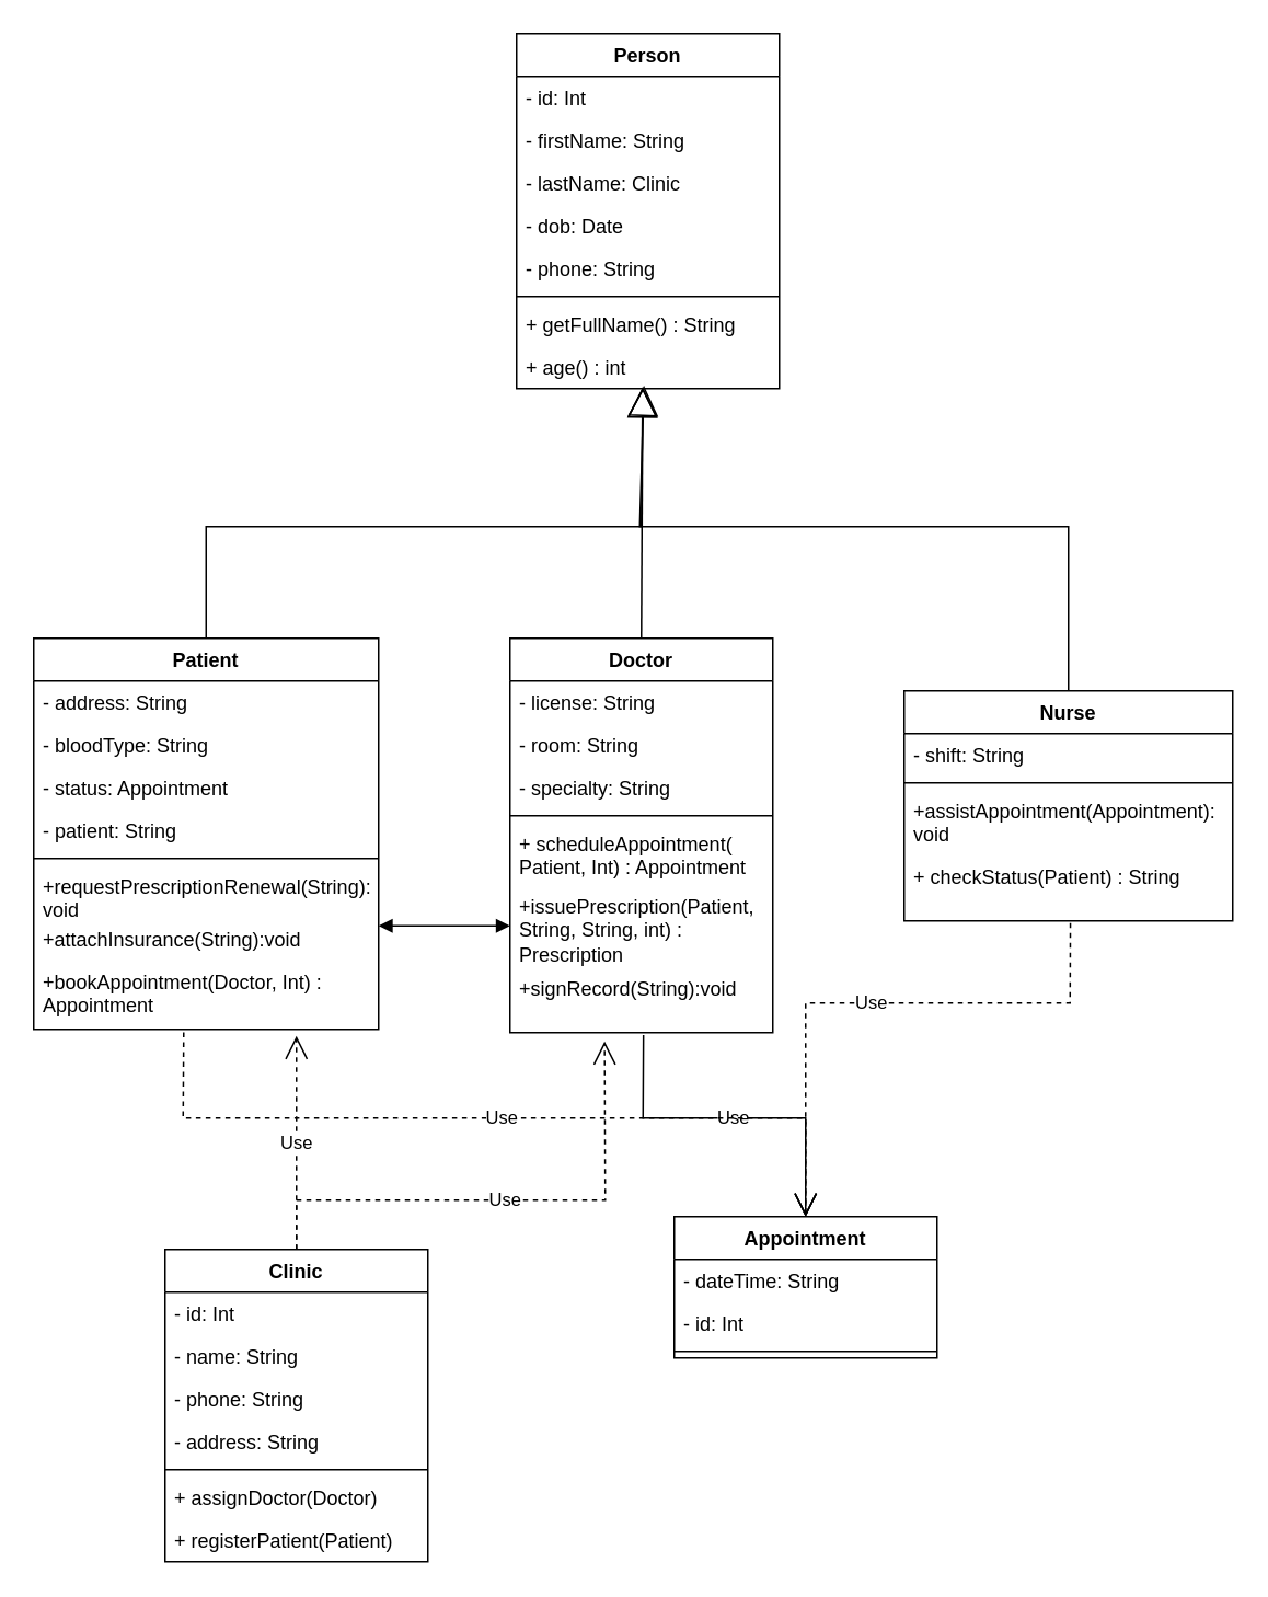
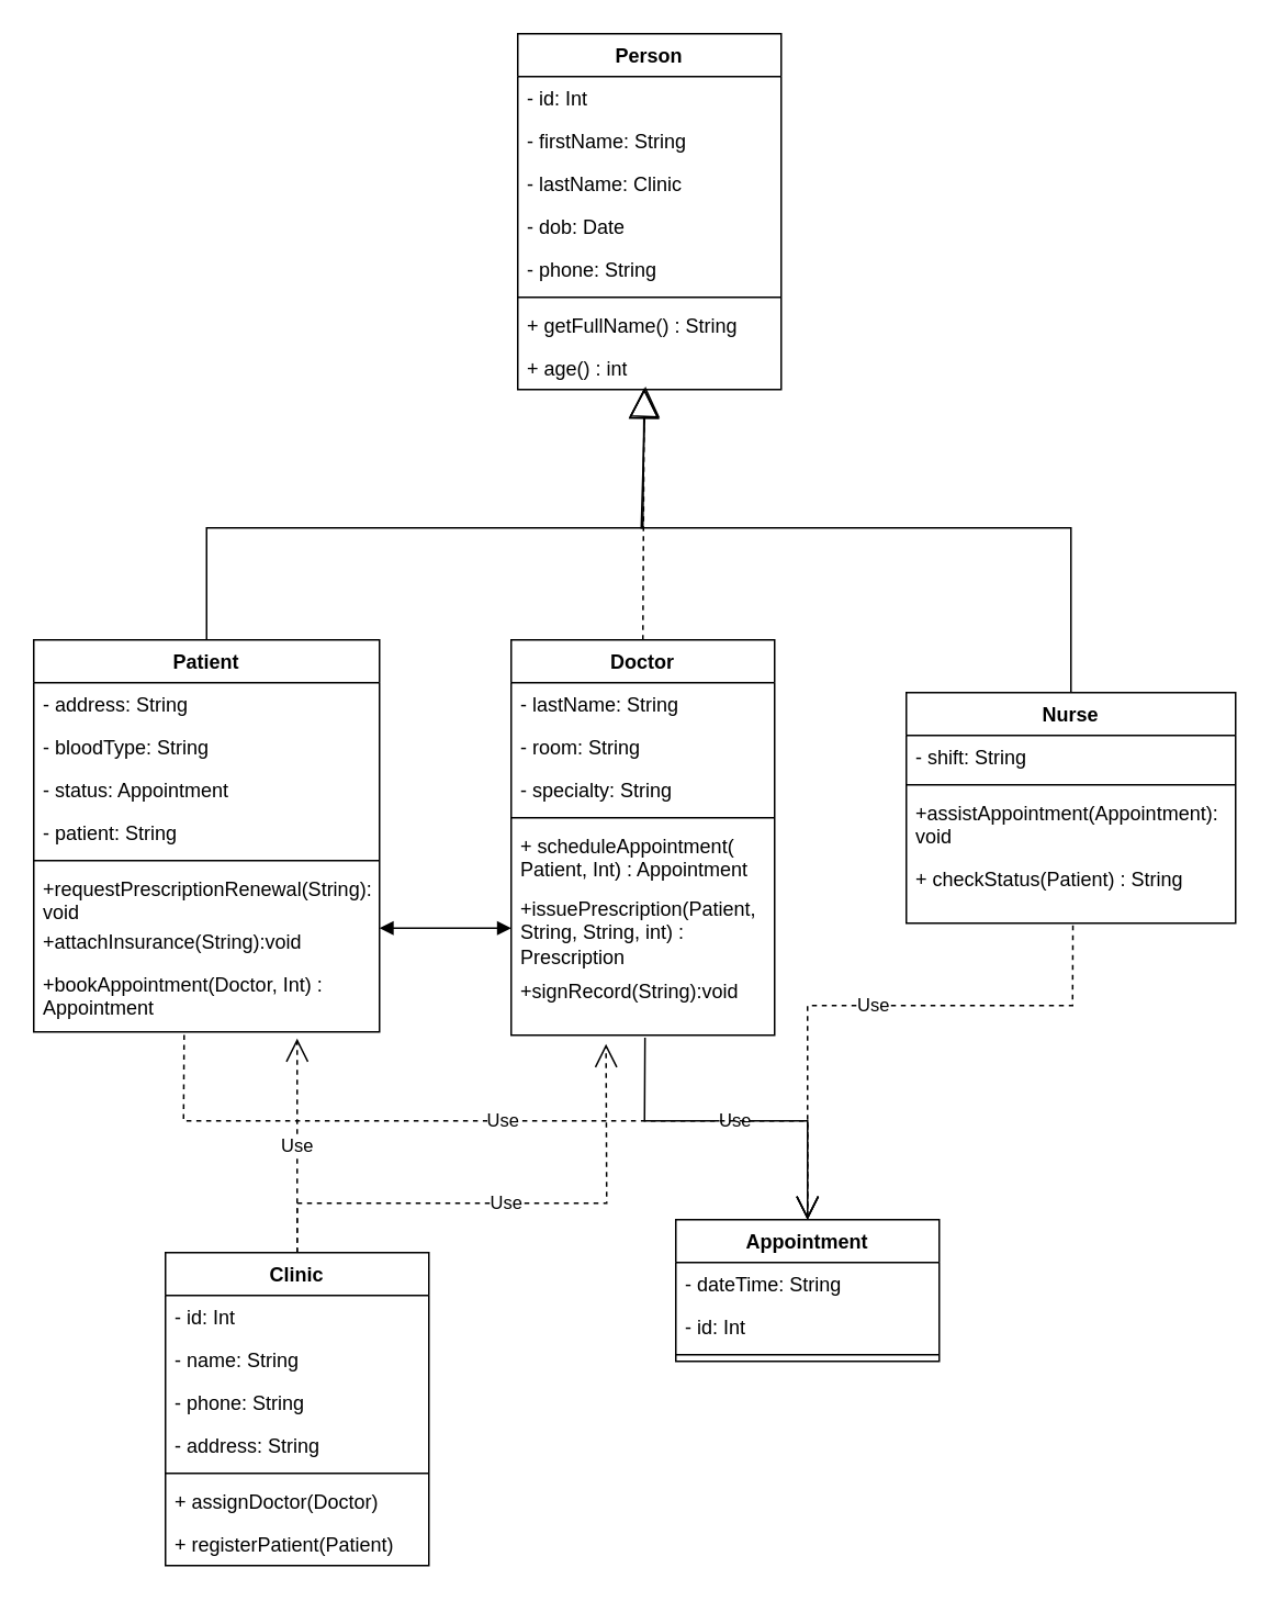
  <mxCell id="0" />
  <mxCell id="1" parent="0" />
  <mxCell id="2" value="Person" style="swimlane;fontStyle=1;align=center;verticalAlign=top;childLayout=stackLayout;horizontal=1;startSize=26;horizontalStack=0;resizeParent=1;resizeParentMax=0;resizeLast=0;collapsible=1;marginBottom=0;whiteSpace=wrap;html=1;" vertex="1" parent="1"><mxGeometry x="314" y="20" width="160" height="216" as="geometry" /></mxCell>
  <mxCell id="3" value="- id: Int" style="text;strokeColor=none;fillColor=none;align=left;verticalAlign=top;spacingLeft=4;spacingRight=4;overflow=hidden;rotatable=0;points=[[0,0.5],[1,0.5]];portConstraint=eastwest;whiteSpace=wrap;html=1;" vertex="1" parent="2"><mxGeometry y="26" width="160" height="26" as="geometry" /></mxCell>
  <mxCell id="4" value="- firstName: String" style="text;strokeColor=none;fillColor=none;align=left;verticalAlign=top;spacingLeft=4;spacingRight=4;overflow=hidden;rotatable=0;points=[[0,0.5],[1,0.5]];portConstraint=eastwest;whiteSpace=wrap;html=1;" vertex="1" parent="2"><mxGeometry y="52" width="160" height="26" as="geometry" /></mxCell>
  <mxCell id="5" value="- lastName: Clinic" style="text;strokeColor=none;fillColor=none;align=left;verticalAlign=top;spacingLeft=4;spacingRight=4;overflow=hidden;rotatable=0;points=[[0,0.5],[1,0.5]];portConstraint=eastwest;whiteSpace=wrap;html=1;" vertex="1" parent="2"><mxGeometry y="78" width="160" height="26" as="geometry" /></mxCell>
  <mxCell id="6" value="- dob: Date" style="text;strokeColor=none;fillColor=none;align=left;verticalAlign=top;spacingLeft=4;spacingRight=4;overflow=hidden;rotatable=0;points=[[0,0.5],[1,0.5]];portConstraint=eastwest;whiteSpace=wrap;html=1;" vertex="1" parent="2"><mxGeometry y="104" width="160" height="26" as="geometry" /></mxCell>
  <mxCell id="7" value="- phone: String" style="text;strokeColor=none;fillColor=none;align=left;verticalAlign=top;spacingLeft=4;spacingRight=4;overflow=hidden;rotatable=0;points=[[0,0.5],[1,0.5]];portConstraint=eastwest;whiteSpace=wrap;html=1;" vertex="1" parent="2"><mxGeometry y="130" width="160" height="26" as="geometry" /></mxCell>
  <mxCell id="8" value="" style="line;strokeWidth=1;fillColor=none;align=left;verticalAlign=middle;spacingTop=-1;spacingLeft=3;spacingRight=3;rotatable=0;labelPosition=right;points=[];portConstraint=eastwest;strokeColor=inherit;" vertex="1" parent="2"><mxGeometry y="156" width="160" height="8" as="geometry" /></mxCell>
  <mxCell id="9" value="+ getFullName() : String" style="text;strokeColor=none;fillColor=none;align=left;verticalAlign=top;spacingLeft=4;spacingRight=4;overflow=hidden;rotatable=0;points=[[0,0.5],[1,0.5]];portConstraint=eastwest;whiteSpace=wrap;html=1;" vertex="1" parent="2"><mxGeometry y="164" width="160" height="26" as="geometry" /></mxCell>
  <mxCell id="10" value="+ age() : int" style="text;strokeColor=none;fillColor=none;align=left;verticalAlign=top;spacingLeft=4;spacingRight=4;overflow=hidden;rotatable=0;points=[[0,0.5],[1,0.5]];portConstraint=eastwest;whiteSpace=wrap;html=1;" vertex="1" parent="2"><mxGeometry y="190" width="160" height="26" as="geometry" /></mxCell>
  <mxCell id="11" value="Patient" style="swimlane;fontStyle=1;align=center;verticalAlign=top;childLayout=stackLayout;horizontal=1;startSize=26;horizontalStack=0;resizeParent=1;resizeParentMax=0;resizeLast=0;collapsible=1;marginBottom=0;whiteSpace=wrap;html=1;" vertex="1" parent="1"><mxGeometry x="20" y="388" width="210" height="238" as="geometry" /></mxCell>
  <mxCell id="12" value="- address: String" style="text;strokeColor=none;fillColor=none;align=left;verticalAlign=top;spacingLeft=4;spacingRight=4;overflow=hidden;rotatable=0;points=[[0,0.5],[1,0.5]];portConstraint=eastwest;whiteSpace=wrap;html=1;" vertex="1" parent="11"><mxGeometry y="26" width="210" height="26" as="geometry" /></mxCell>
  <mxCell id="13" value="- bloodType: String" style="text;strokeColor=none;fillColor=none;align=left;verticalAlign=top;spacingLeft=4;spacingRight=4;overflow=hidden;rotatable=0;points=[[0,0.5],[1,0.5]];portConstraint=eastwest;whiteSpace=wrap;html=1;" vertex="1" parent="11"><mxGeometry y="52" width="210" height="26" as="geometry" /></mxCell>
  <mxCell id="14" value="- status: Appointment" style="text;strokeColor=none;fillColor=none;align=left;verticalAlign=top;spacingLeft=4;spacingRight=4;overflow=hidden;rotatable=0;points=[[0,0.5],[1,0.5]];portConstraint=eastwest;whiteSpace=wrap;html=1;" vertex="1" parent="11"><mxGeometry y="78" width="210" height="26" as="geometry" /></mxCell>
  <mxCell id="15" value="- patient: String" style="text;strokeColor=none;fillColor=none;align=left;verticalAlign=top;spacingLeft=4;spacingRight=4;overflow=hidden;rotatable=0;points=[[0,0.5],[1,0.5]];portConstraint=eastwest;whiteSpace=wrap;html=1;" vertex="1" parent="11"><mxGeometry y="104" width="210" height="26" as="geometry" /></mxCell>
  <mxCell id="16" value="" style="line;strokeWidth=1;fillColor=none;align=left;verticalAlign=middle;spacingTop=-1;spacingLeft=3;spacingRight=3;rotatable=0;labelPosition=right;points=[];portConstraint=eastwest;strokeColor=inherit;" vertex="1" parent="11"><mxGeometry y="130" width="210" height="8" as="geometry" /></mxCell>
  <mxCell id="17" value="+requestPrescriptionRenewal(String): void" style="text;strokeColor=none;fillColor=none;align=left;verticalAlign=top;spacingLeft=4;spacingRight=4;overflow=hidden;rotatable=0;points=[[0,0.5],[1,0.5]];portConstraint=eastwest;whiteSpace=wrap;html=1;" vertex="1" parent="11"><mxGeometry y="138" width="210" height="32" as="geometry" /></mxCell>
  <mxCell id="18" value="+attachInsurance(String):void" style="text;strokeColor=none;fillColor=none;align=left;verticalAlign=top;spacingLeft=4;spacingRight=4;overflow=hidden;rotatable=0;points=[[0,0.5],[1,0.5]];portConstraint=eastwest;whiteSpace=wrap;html=1;" vertex="1" parent="11"><mxGeometry y="170" width="210" height="26" as="geometry" /></mxCell>
  <mxCell id="19" value="+bookAppointment(Doctor, Int) : Appointment" style="text;strokeColor=none;fillColor=none;align=left;verticalAlign=top;spacingLeft=4;spacingRight=4;overflow=hidden;rotatable=0;points=[[0,0.5],[1,0.5]];portConstraint=eastwest;whiteSpace=wrap;html=1;" vertex="1" parent="11"><mxGeometry y="196" width="210" height="42" as="geometry" /></mxCell>
  <mxCell id="20" value="Doctor" style="swimlane;fontStyle=1;align=center;verticalAlign=top;childLayout=stackLayout;horizontal=1;startSize=26;horizontalStack=0;resizeParent=1;resizeParentMax=0;resizeLast=0;collapsible=1;marginBottom=0;whiteSpace=wrap;html=1;" vertex="1" parent="1"><mxGeometry x="310" y="388" width="160" height="240" as="geometry" /></mxCell>
- <mxCell id="21" value="- license: String" style="text;strokeColor=none;fillColor=none;align=left;verticalAlign=top;spacingLeft=4;spacingRight=4;overflow=hidden;rotatable=0;points=[[0,0.5],[1,0.5]];portConstraint=eastwest;whiteSpace=wrap;html=1;" vertex="1" parent="20"><mxGeometry y="26" width="160" height="26" as="geometry" /></mxCell>
+ <mxCell id="21" value="- lastName: String" style="text;strokeColor=none;fillColor=none;align=left;verticalAlign=top;spacingLeft=4;spacingRight=4;overflow=hidden;rotatable=0;points=[[0,0.5],[1,0.5]];portConstraint=eastwest;whiteSpace=wrap;html=1;" vertex="1" parent="20"><mxGeometry y="26" width="160" height="26" as="geometry" /></mxCell>
  <mxCell id="22" value="- room: String" style="text;strokeColor=none;fillColor=none;align=left;verticalAlign=top;spacingLeft=4;spacingRight=4;overflow=hidden;rotatable=0;points=[[0,0.5],[1,0.5]];portConstraint=eastwest;whiteSpace=wrap;html=1;" vertex="1" parent="20"><mxGeometry y="52" width="160" height="26" as="geometry" /></mxCell>
  <mxCell id="23" value="- specialty: String" style="text;strokeColor=none;fillColor=none;align=left;verticalAlign=top;spacingLeft=4;spacingRight=4;overflow=hidden;rotatable=0;points=[[0,0.5],[1,0.5]];portConstraint=eastwest;whiteSpace=wrap;html=1;" vertex="1" parent="20"><mxGeometry y="78" width="160" height="26" as="geometry" /></mxCell>
  <mxCell id="24" value="" style="line;strokeWidth=1;fillColor=none;align=left;verticalAlign=middle;spacingTop=-1;spacingLeft=3;spacingRight=3;rotatable=0;labelPosition=right;points=[];portConstraint=eastwest;strokeColor=inherit;" vertex="1" parent="20"><mxGeometry y="104" width="160" height="8" as="geometry" /></mxCell>
  <mxCell id="25" value="+ scheduleAppointment( Patient, Int) : Appointment" style="text;strokeColor=none;fillColor=none;align=left;verticalAlign=top;spacingLeft=4;spacingRight=4;overflow=hidden;rotatable=0;points=[[0,0.5],[1,0.5]];portConstraint=eastwest;whiteSpace=wrap;html=1;" vertex="1" parent="20"><mxGeometry y="112" width="160" height="38" as="geometry" /></mxCell>
  <mxCell id="26" value="+issuePrescription(Patient, String, String, int) : Prescription" style="text;strokeColor=none;fillColor=none;align=left;verticalAlign=top;spacingLeft=4;spacingRight=4;overflow=hidden;rotatable=0;points=[[0,0.5],[1,0.5]];portConstraint=eastwest;whiteSpace=wrap;html=1;" vertex="1" parent="20"><mxGeometry y="150" width="160" height="50" as="geometry" /></mxCell>
  <mxCell id="27" value="+signRecord(String):void" style="text;strokeColor=none;fillColor=none;align=left;verticalAlign=top;spacingLeft=4;spacingRight=4;overflow=hidden;rotatable=0;points=[[0,0.5],[1,0.5]];portConstraint=eastwest;whiteSpace=wrap;html=1;" vertex="1" parent="20"><mxGeometry y="200" width="160" height="40" as="geometry" /></mxCell>
  <mxCell id="28" value="Nurse" style="swimlane;fontStyle=1;align=center;verticalAlign=top;childLayout=stackLayout;horizontal=1;startSize=26;horizontalStack=0;resizeParent=1;resizeParentMax=0;resizeLast=0;collapsible=1;marginBottom=0;whiteSpace=wrap;html=1;" vertex="1" parent="1"><mxGeometry x="550" y="420" width="200" height="140" as="geometry" /></mxCell>
  <mxCell id="29" value="- shift: String" style="text;strokeColor=none;fillColor=none;align=left;verticalAlign=top;spacingLeft=4;spacingRight=4;overflow=hidden;rotatable=0;points=[[0,0.5],[1,0.5]];portConstraint=eastwest;whiteSpace=wrap;html=1;" vertex="1" parent="28"><mxGeometry y="26" width="200" height="26" as="geometry" /></mxCell>
  <mxCell id="30" value="" style="line;strokeWidth=1;fillColor=none;align=left;verticalAlign=middle;spacingTop=-1;spacingLeft=3;spacingRight=3;rotatable=0;labelPosition=right;points=[];portConstraint=eastwest;strokeColor=inherit;" vertex="1" parent="28"><mxGeometry y="52" width="200" height="8" as="geometry" /></mxCell>
  <mxCell id="31" value="&lt;div&gt;+assistAppointment(Appointment):&lt;/div&gt;&lt;div&gt;void&lt;/div&gt;" style="text;strokeColor=none;fillColor=none;align=left;verticalAlign=top;spacingLeft=4;spacingRight=4;overflow=hidden;rotatable=0;points=[[0,0.5],[1,0.5]];portConstraint=eastwest;whiteSpace=wrap;html=1;" vertex="1" parent="28"><mxGeometry y="60" width="200" height="40" as="geometry" /></mxCell>
  <mxCell id="32" value="+ checkStatus(Patient) : String" style="text;strokeColor=none;fillColor=none;align=left;verticalAlign=top;spacingLeft=4;spacingRight=4;overflow=hidden;rotatable=0;points=[[0,0.5],[1,0.5]];portConstraint=eastwest;whiteSpace=wrap;html=1;" vertex="1" parent="28"><mxGeometry y="100" width="200" height="40" as="geometry" /></mxCell>
  <mxCell id="33" value="Appointment" style="swimlane;fontStyle=1;align=center;verticalAlign=top;childLayout=stackLayout;horizontal=1;startSize=26;horizontalStack=0;resizeParent=1;resizeParentMax=0;resizeLast=0;collapsible=1;marginBottom=0;whiteSpace=wrap;html=1;" vertex="1" parent="1"><mxGeometry x="410" y="740" width="160" height="86" as="geometry" /></mxCell>
  <mxCell id="34" value="- dateTime: String" style="text;strokeColor=none;fillColor=none;align=left;verticalAlign=top;spacingLeft=4;spacingRight=4;overflow=hidden;rotatable=0;points=[[0,0.5],[1,0.5]];portConstraint=eastwest;whiteSpace=wrap;html=1;" vertex="1" parent="33"><mxGeometry y="26" width="160" height="26" as="geometry" /></mxCell>
  <mxCell id="35" value="- id: Int" style="text;strokeColor=none;fillColor=none;align=left;verticalAlign=top;spacingLeft=4;spacingRight=4;overflow=hidden;rotatable=0;points=[[0,0.5],[1,0.5]];portConstraint=eastwest;whiteSpace=wrap;html=1;" vertex="1" parent="33"><mxGeometry y="52" width="160" height="26" as="geometry" /></mxCell>
  <mxCell id="36" value="" style="line;strokeWidth=1;fillColor=none;align=left;verticalAlign=middle;spacingTop=-1;spacingLeft=3;spacingRight=3;rotatable=0;labelPosition=right;points=[];portConstraint=eastwest;strokeColor=inherit;" vertex="1" parent="33"><mxGeometry y="78" width="160" height="8" as="geometry" /></mxCell>
  <mxCell id="37" value="Clinic" style="swimlane;fontStyle=1;align=center;verticalAlign=top;childLayout=stackLayout;horizontal=1;startSize=26;horizontalStack=0;resizeParent=1;resizeParentMax=0;resizeLast=0;collapsible=1;marginBottom=0;whiteSpace=wrap;html=1;" vertex="1" parent="1"><mxGeometry x="100" y="760" width="160" height="190" as="geometry" /></mxCell>
  <mxCell id="38" value="- id: Int" style="text;strokeColor=none;fillColor=none;align=left;verticalAlign=top;spacingLeft=4;spacingRight=4;overflow=hidden;rotatable=0;points=[[0,0.5],[1,0.5]];portConstraint=eastwest;whiteSpace=wrap;html=1;" vertex="1" parent="37"><mxGeometry y="26" width="160" height="26" as="geometry" /></mxCell>
  <mxCell id="39" value="- name: String" style="text;strokeColor=none;fillColor=none;align=left;verticalAlign=top;spacingLeft=4;spacingRight=4;overflow=hidden;rotatable=0;points=[[0,0.5],[1,0.5]];portConstraint=eastwest;whiteSpace=wrap;html=1;" vertex="1" parent="37"><mxGeometry y="52" width="160" height="26" as="geometry" /></mxCell>
  <mxCell id="40" value="- phone: String" style="text;strokeColor=none;fillColor=none;align=left;verticalAlign=top;spacingLeft=4;spacingRight=4;overflow=hidden;rotatable=0;points=[[0,0.5],[1,0.5]];portConstraint=eastwest;whiteSpace=wrap;html=1;" vertex="1" parent="37"><mxGeometry y="78" width="160" height="26" as="geometry" /></mxCell>
  <mxCell id="41" value="- address: String" style="text;strokeColor=none;fillColor=none;align=left;verticalAlign=top;spacingLeft=4;spacingRight=4;overflow=hidden;rotatable=0;points=[[0,0.5],[1,0.5]];portConstraint=eastwest;whiteSpace=wrap;html=1;" vertex="1" parent="37"><mxGeometry y="104" width="160" height="26" as="geometry" /></mxCell>
  <mxCell id="42" value="" style="line;strokeWidth=1;fillColor=none;align=left;verticalAlign=middle;spacingTop=-1;spacingLeft=3;spacingRight=3;rotatable=0;labelPosition=right;points=[];portConstraint=eastwest;strokeColor=inherit;" vertex="1" parent="37"><mxGeometry y="130" width="160" height="8" as="geometry" /></mxCell>
  <mxCell id="43" value="+ assignDoctor(Doctor)" style="text;strokeColor=none;fillColor=none;align=left;verticalAlign=top;spacingLeft=4;spacingRight=4;overflow=hidden;rotatable=0;points=[[0,0.5],[1,0.5]];portConstraint=eastwest;whiteSpace=wrap;html=1;" vertex="1" parent="37"><mxGeometry y="138" width="160" height="26" as="geometry" /></mxCell>
  <mxCell id="44" value="+ registerPatient(Patient)" style="text;strokeColor=none;fillColor=none;align=left;verticalAlign=top;spacingLeft=4;spacingRight=4;overflow=hidden;rotatable=0;points=[[0,0.5],[1,0.5]];portConstraint=eastwest;whiteSpace=wrap;html=1;" vertex="1" parent="37"><mxGeometry y="164" width="160" height="26" as="geometry" /></mxCell>
  <mxCell id="45" value="Use" style="endArrow=open;endSize=12;dashed=1;html=1;rounded=0;exitX=0.506;exitY=1.033;exitDx=0;exitDy=0;exitPerimeter=0;entryX=0.5;entryY=0;entryDx=0;entryDy=0;" edge="1" parent="1" source="32" target="33"><mxGeometry width="160" relative="1" as="geometry"><mxPoint x="430" y="660" as="sourcePoint" /><mxPoint x="590" y="660" as="targetPoint" /><Array as="points"><mxPoint x="651" y="610" /><mxPoint x="490" y="610" /></Array></mxGeometry></mxCell>
  <mxCell id="46" value="Use" style="endArrow=open;endSize=12;dashed=0;html=1;rounded=0;entryX=0.5;entryY=0;entryDx=0;entryDy=0;exitX=0.508;exitY=1.039;exitDx=0;exitDy=0;exitPerimeter=0;" edge="1" parent="1" source="27" target="33"><mxGeometry width="160" relative="1" as="geometry"><mxPoint x="250" y="560" as="sourcePoint" /><mxPoint x="410" y="560" as="targetPoint" /><Array as="points"><mxPoint x="391" y="680" /><mxPoint x="490" y="680" /></Array></mxGeometry></mxCell>
  <mxCell id="47" value="Use" style="endArrow=open;endSize=12;dashed=1;html=1;rounded=0;exitX=0.435;exitY=1.042;exitDx=0;exitDy=0;exitPerimeter=0;" edge="1" parent="1" source="19"><mxGeometry width="160" relative="1" as="geometry"><mxPoint x="60" y="690" as="sourcePoint" /><mxPoint x="490" y="740" as="targetPoint" /><Array as="points"><mxPoint x="111" y="680" /><mxPoint x="490" y="680" /></Array></mxGeometry></mxCell>
  <mxCell id="48" value="" style="endArrow=block;endSize=16;endFill=0;html=1;rounded=0;exitX=0.5;exitY=0;exitDx=0;exitDy=0;entryX=0.48;entryY=0.966;entryDx=0;entryDy=0;entryPerimeter=0;" edge="1" parent="1" source="11" target="10"><mxGeometry width="160" relative="1" as="geometry"><mxPoint x="80" y="300" as="sourcePoint" /><mxPoint x="390" y="230" as="targetPoint" /><Array as="points"><mxPoint x="125" y="320" /><mxPoint x="390" y="320" /></Array></mxGeometry></mxCell>
- <mxCell id="49" value="" style="endArrow=block;endSize=16;endFill=0;html=1;rounded=0;exitX=0.5;exitY=0;exitDx=0;exitDy=0;entryX=0.48;entryY=0.966;entryDx=0;entryDy=0;entryPerimeter=0;" edge="1" parent="1" source="20" target="10"><mxGeometry width="160" relative="1" as="geometry"><mxPoint x="440" y="330" as="sourcePoint" /><mxPoint x="600" y="330" as="targetPoint" /></mxGeometry></mxCell>
+ <mxCell id="49" value="" style="endArrow=block;endSize=16;endFill=0;html=1;rounded=0;exitX=0.5;exitY=0;exitDx=0;exitDy=0;entryX=0.48;entryY=0.966;entryDx=0;entryDy=0;entryPerimeter=0;dashed=1;" edge="1" parent="1" source="20" target="10"><mxGeometry width="160" relative="1" as="geometry"><mxPoint x="440" y="330" as="sourcePoint" /><mxPoint x="600" y="330" as="targetPoint" /></mxGeometry></mxCell>
  <mxCell id="50" value="" style="endArrow=block;endSize=16;endFill=0;html=1;rounded=0;exitX=0.5;exitY=0;exitDx=0;exitDy=0;entryX=0.485;entryY=0.932;entryDx=0;entryDy=0;entryPerimeter=0;" edge="1" parent="1" source="28" target="10"><mxGeometry width="160" relative="1" as="geometry"><mxPoint x="550" y="310" as="sourcePoint" /><mxPoint x="710" y="310" as="targetPoint" /><Array as="points"><mxPoint x="650" y="320" /><mxPoint x="389" y="320" /></Array></mxGeometry></mxCell>
  <mxCell id="51" value="Use" style="endArrow=open;endSize=12;dashed=1;html=1;rounded=0;" edge="1" parent="1" source="37"><mxGeometry width="160" relative="1" as="geometry"><mxPoint x="10" y="710" as="sourcePoint" /><mxPoint x="180" y="630" as="targetPoint" /></mxGeometry></mxCell>
  <mxCell id="52" value="Use" style="endArrow=open;endSize=12;dashed=1;html=1;rounded=0;exitX=0.5;exitY=0;exitDx=0;exitDy=0;entryX=0.36;entryY=1.133;entryDx=0;entryDy=0;entryPerimeter=0;" edge="1" parent="1" source="37" target="27"><mxGeometry width="160" relative="1" as="geometry"><mxPoint x="230" y="640" as="sourcePoint" /><mxPoint x="390" y="640" as="targetPoint" /><Array as="points"><mxPoint x="180" y="730" /><mxPoint x="368" y="730" /></Array></mxGeometry></mxCell>
  <mxCell id="53" value="" style="endArrow=block;startArrow=block;endFill=1;startFill=1;html=1;rounded=0;entryX=0;entryY=0.5;entryDx=0;entryDy=0;" edge="1" parent="1" target="26"><mxGeometry width="160" relative="1" as="geometry"><mxPoint x="230" y="563" as="sourcePoint" /><mxPoint x="390" y="560" as="targetPoint" /></mxGeometry></mxCell>
